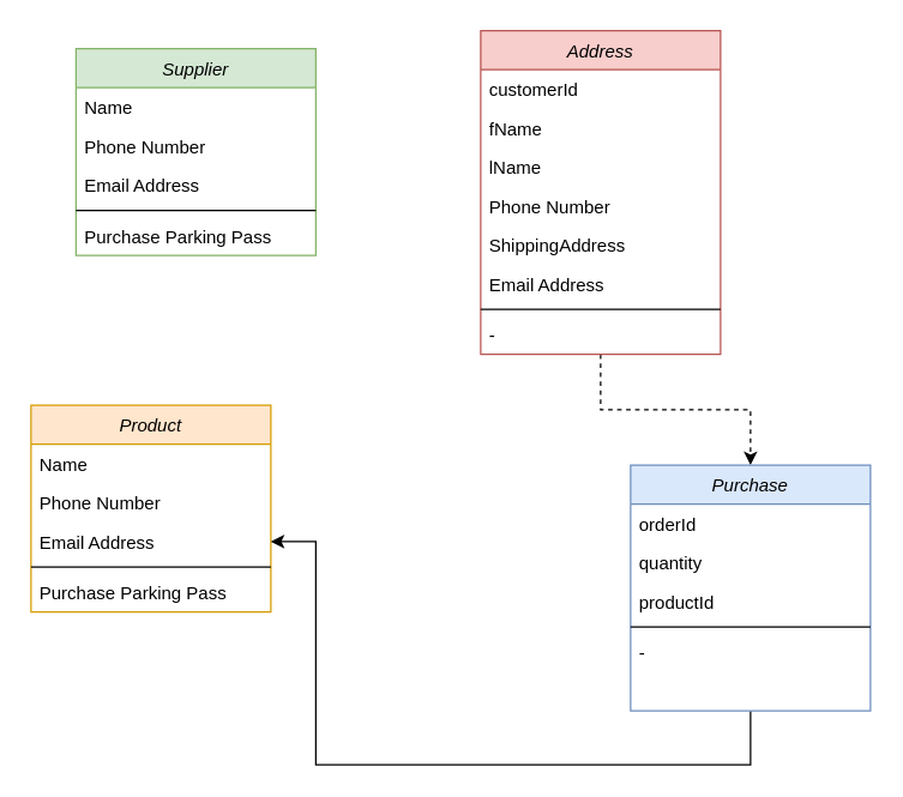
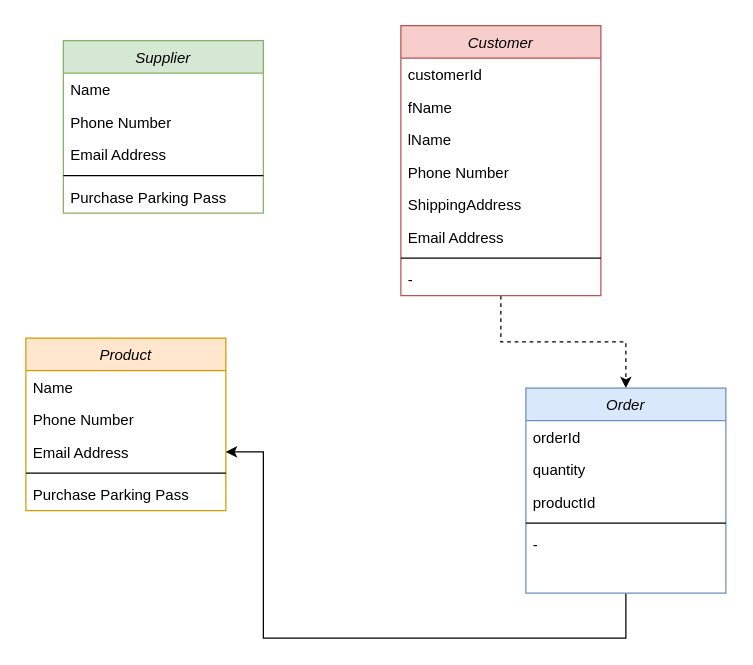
  <mxCell id="0" />
  <mxCell id="1" parent="0" />
  <mxCell id="2" value="Product" style="swimlane;fontStyle=2;align=center;verticalAlign=top;childLayout=stackLayout;horizontal=1;startSize=26;horizontalStack=0;resizeParent=1;resizeLast=0;collapsible=1;marginBottom=0;rounded=0;shadow=0;strokeWidth=1;fillColor=#ffe6cc;strokeColor=#d79b00;" parent="1" vertex="1"><mxGeometry x="20" y="270" width="160" height="138" as="geometry"><mxRectangle x="230" y="140" width="160" height="26" as="alternateBounds" /></mxGeometry></mxCell>
  <mxCell id="3" value="Name" style="text;align=left;verticalAlign=top;spacingLeft=4;spacingRight=4;overflow=hidden;rotatable=0;points=[[0,0.5],[1,0.5]];portConstraint=eastwest;" parent="2" vertex="1"><mxGeometry y="26" width="160" height="26" as="geometry" /></mxCell>
  <mxCell id="4" value="Phone Number" style="text;align=left;verticalAlign=top;spacingLeft=4;spacingRight=4;overflow=hidden;rotatable=0;points=[[0,0.5],[1,0.5]];portConstraint=eastwest;rounded=0;shadow=0;html=0;" parent="2" vertex="1"><mxGeometry y="52" width="160" height="26" as="geometry" /></mxCell>
  <mxCell id="5" value="Email Address" style="text;align=left;verticalAlign=top;spacingLeft=4;spacingRight=4;overflow=hidden;rotatable=0;points=[[0,0.5],[1,0.5]];portConstraint=eastwest;rounded=0;shadow=0;html=0;" parent="2" vertex="1"><mxGeometry y="78" width="160" height="26" as="geometry" /></mxCell>
  <mxCell id="6" value="" style="line;html=1;strokeWidth=1;align=left;verticalAlign=middle;spacingTop=-1;spacingLeft=3;spacingRight=3;rotatable=0;labelPosition=right;points=[];portConstraint=eastwest;" parent="2" vertex="1"><mxGeometry y="104" width="160" height="8" as="geometry" /></mxCell>
  <mxCell id="7" value="Purchase Parking Pass" style="text;align=left;verticalAlign=top;spacingLeft=4;spacingRight=4;overflow=hidden;rotatable=0;points=[[0,0.5],[1,0.5]];portConstraint=eastwest;" parent="2" vertex="1"><mxGeometry y="112" width="160" height="26" as="geometry" /></mxCell>
  <mxCell id="8" style="edgeStyle=orthogonalEdgeStyle;rounded=0;orthogonalLoop=1;jettySize=auto;html=1;dashed=1;" edge="1" parent="1" source="9" target="25"><mxGeometry relative="1" as="geometry" /></mxCell>
- <mxCell id="9" value="Address" style="swimlane;fontStyle=2;align=center;verticalAlign=top;childLayout=stackLayout;horizontal=1;startSize=26;horizontalStack=0;resizeParent=1;resizeLast=0;collapsible=1;marginBottom=0;rounded=0;shadow=0;strokeWidth=1;fillColor=#f8cecc;strokeColor=#b85450;" vertex="1" parent="1"><mxGeometry x="320" y="20" width="160" height="216" as="geometry"><mxRectangle x="230" y="140" width="160" height="26" as="alternateBounds" /></mxGeometry></mxCell>
+ <mxCell id="9" value="Customer" style="swimlane;fontStyle=2;align=center;verticalAlign=top;childLayout=stackLayout;horizontal=1;startSize=26;horizontalStack=0;resizeParent=1;resizeLast=0;collapsible=1;marginBottom=0;rounded=0;shadow=0;strokeWidth=1;fillColor=#f8cecc;strokeColor=#b85450;" vertex="1" parent="1"><mxGeometry x="320" y="20" width="160" height="216" as="geometry"><mxRectangle x="230" y="140" width="160" height="26" as="alternateBounds" /></mxGeometry></mxCell>
  <mxCell id="10" value="customerId" style="text;align=left;verticalAlign=top;spacingLeft=4;spacingRight=4;overflow=hidden;rotatable=0;points=[[0,0.5],[1,0.5]];portConstraint=eastwest;" vertex="1" parent="9"><mxGeometry y="26" width="160" height="26" as="geometry" /></mxCell>
  <mxCell id="11" value="fName" style="text;align=left;verticalAlign=top;spacingLeft=4;spacingRight=4;overflow=hidden;rotatable=0;points=[[0,0.5],[1,0.5]];portConstraint=eastwest;" vertex="1" parent="9"><mxGeometry y="52" width="160" height="26" as="geometry" /></mxCell>
  <mxCell id="12" value="lName" style="text;align=left;verticalAlign=top;spacingLeft=4;spacingRight=4;overflow=hidden;rotatable=0;points=[[0,0.5],[1,0.5]];portConstraint=eastwest;" vertex="1" parent="9"><mxGeometry y="78" width="160" height="26" as="geometry" /></mxCell>
  <mxCell id="13" value="Phone Number" style="text;align=left;verticalAlign=top;spacingLeft=4;spacingRight=4;overflow=hidden;rotatable=0;points=[[0,0.5],[1,0.5]];portConstraint=eastwest;rounded=0;shadow=0;html=0;" vertex="1" parent="9"><mxGeometry y="104" width="160" height="26" as="geometry" /></mxCell>
  <mxCell id="14" value="ShippingAddress" style="text;align=left;verticalAlign=top;spacingLeft=4;spacingRight=4;overflow=hidden;rotatable=0;points=[[0,0.5],[1,0.5]];portConstraint=eastwest;rounded=0;shadow=0;html=0;" vertex="1" parent="9"><mxGeometry y="130" width="160" height="26" as="geometry" /></mxCell>
  <mxCell id="15" value="Email Address" style="text;align=left;verticalAlign=top;spacingLeft=4;spacingRight=4;overflow=hidden;rotatable=0;points=[[0,0.5],[1,0.5]];portConstraint=eastwest;rounded=0;shadow=0;html=0;" vertex="1" parent="9"><mxGeometry y="156" width="160" height="26" as="geometry" /></mxCell>
  <mxCell id="16" value="" style="line;html=1;strokeWidth=1;align=left;verticalAlign=middle;spacingTop=-1;spacingLeft=3;spacingRight=3;rotatable=0;labelPosition=right;points=[];portConstraint=eastwest;" vertex="1" parent="9"><mxGeometry y="182" width="160" height="8" as="geometry" /></mxCell>
  <mxCell id="17" value="-" style="text;align=left;verticalAlign=top;spacingLeft=4;spacingRight=4;overflow=hidden;rotatable=0;points=[[0,0.5],[1,0.5]];portConstraint=eastwest;" vertex="1" parent="9"><mxGeometry y="190" width="160" height="26" as="geometry" /></mxCell>
  <mxCell id="18" value="Supplier" style="swimlane;fontStyle=2;align=center;verticalAlign=top;childLayout=stackLayout;horizontal=1;startSize=26;horizontalStack=0;resizeParent=1;resizeLast=0;collapsible=1;marginBottom=0;rounded=0;shadow=0;strokeWidth=1;fillColor=#d5e8d4;strokeColor=#82b366;" vertex="1" parent="1"><mxGeometry x="50" y="32" width="160" height="138" as="geometry"><mxRectangle x="230" y="140" width="160" height="26" as="alternateBounds" /></mxGeometry></mxCell>
  <mxCell id="19" value="Name" style="text;align=left;verticalAlign=top;spacingLeft=4;spacingRight=4;overflow=hidden;rotatable=0;points=[[0,0.5],[1,0.5]];portConstraint=eastwest;" vertex="1" parent="18"><mxGeometry y="26" width="160" height="26" as="geometry" /></mxCell>
  <mxCell id="20" value="Phone Number" style="text;align=left;verticalAlign=top;spacingLeft=4;spacingRight=4;overflow=hidden;rotatable=0;points=[[0,0.5],[1,0.5]];portConstraint=eastwest;rounded=0;shadow=0;html=0;" vertex="1" parent="18"><mxGeometry y="52" width="160" height="26" as="geometry" /></mxCell>
  <mxCell id="21" value="Email Address" style="text;align=left;verticalAlign=top;spacingLeft=4;spacingRight=4;overflow=hidden;rotatable=0;points=[[0,0.5],[1,0.5]];portConstraint=eastwest;rounded=0;shadow=0;html=0;" vertex="1" parent="18"><mxGeometry y="78" width="160" height="26" as="geometry" /></mxCell>
  <mxCell id="22" value="" style="line;html=1;strokeWidth=1;align=left;verticalAlign=middle;spacingTop=-1;spacingLeft=3;spacingRight=3;rotatable=0;labelPosition=right;points=[];portConstraint=eastwest;" vertex="1" parent="18"><mxGeometry y="104" width="160" height="8" as="geometry" /></mxCell>
  <mxCell id="23" value="Purchase Parking Pass" style="text;align=left;verticalAlign=top;spacingLeft=4;spacingRight=4;overflow=hidden;rotatable=0;points=[[0,0.5],[1,0.5]];portConstraint=eastwest;" vertex="1" parent="18"><mxGeometry y="112" width="160" height="26" as="geometry" /></mxCell>
  <mxCell id="24" style="edgeStyle=orthogonalEdgeStyle;rounded=0;orthogonalLoop=1;jettySize=auto;html=1;entryX=1;entryY=0.5;entryDx=0;entryDy=0;" edge="1" parent="1" source="25" target="5"><mxGeometry relative="1" as="geometry"><Array as="points"><mxPoint x="210" y="510" /><mxPoint x="210" y="361" /></Array></mxGeometry></mxCell>
- <mxCell id="25" value="Purchase" style="swimlane;fontStyle=2;align=center;verticalAlign=top;childLayout=stackLayout;horizontal=1;startSize=26;horizontalStack=0;resizeParent=1;resizeLast=0;collapsible=1;marginBottom=0;rounded=0;shadow=0;strokeWidth=1;fillColor=#dae8fc;strokeColor=#6c8ebf;" vertex="1" parent="1"><mxGeometry x="420" y="310" width="160" height="164" as="geometry"><mxRectangle x="230" y="140" width="160" height="26" as="alternateBounds" /></mxGeometry></mxCell>
+ <mxCell id="25" value="Order" style="swimlane;fontStyle=2;align=center;verticalAlign=top;childLayout=stackLayout;horizontal=1;startSize=26;horizontalStack=0;resizeParent=1;resizeLast=0;collapsible=1;marginBottom=0;rounded=0;shadow=0;strokeWidth=1;fillColor=#dae8fc;strokeColor=#6c8ebf;" vertex="1" parent="1"><mxGeometry x="420" y="310" width="160" height="164" as="geometry"><mxRectangle x="230" y="140" width="160" height="26" as="alternateBounds" /></mxGeometry></mxCell>
  <mxCell id="26" value="orderId" style="text;align=left;verticalAlign=top;spacingLeft=4;spacingRight=4;overflow=hidden;rotatable=0;points=[[0,0.5],[1,0.5]];portConstraint=eastwest;" vertex="1" parent="25"><mxGeometry y="26" width="160" height="26" as="geometry" /></mxCell>
  <mxCell id="27" value="quantity" style="text;align=left;verticalAlign=top;spacingLeft=4;spacingRight=4;overflow=hidden;rotatable=0;points=[[0,0.5],[1,0.5]];portConstraint=eastwest;" vertex="1" parent="25"><mxGeometry y="52" width="160" height="26" as="geometry" /></mxCell>
  <mxCell id="28" value="productId" style="text;align=left;verticalAlign=top;spacingLeft=4;spacingRight=4;overflow=hidden;rotatable=0;points=[[0,0.5],[1,0.5]];portConstraint=eastwest;rounded=0;shadow=0;html=0;" vertex="1" parent="25"><mxGeometry y="78" width="160" height="26" as="geometry" /></mxCell>
  <mxCell id="29" value="" style="line;html=1;strokeWidth=1;align=left;verticalAlign=middle;spacingTop=-1;spacingLeft=3;spacingRight=3;rotatable=0;labelPosition=right;points=[];portConstraint=eastwest;" vertex="1" parent="25"><mxGeometry y="104" width="160" height="8" as="geometry" /></mxCell>
  <mxCell id="30" value="-" style="text;align=left;verticalAlign=top;spacingLeft=4;spacingRight=4;overflow=hidden;rotatable=0;points=[[0,0.5],[1,0.5]];portConstraint=eastwest;" vertex="1" parent="25"><mxGeometry y="112" width="160" height="26" as="geometry" /></mxCell>
